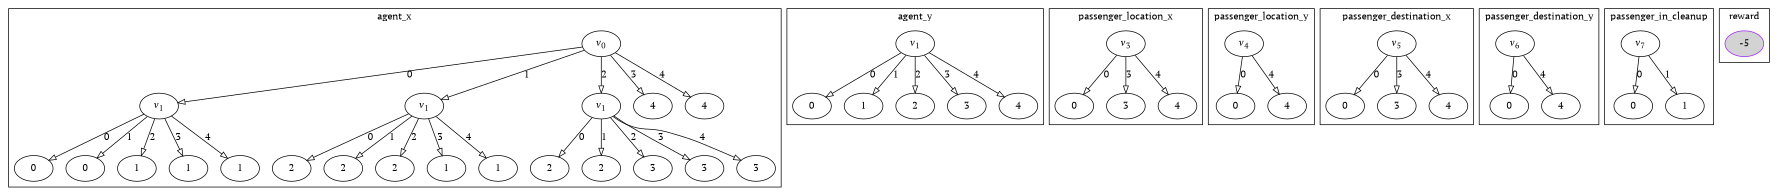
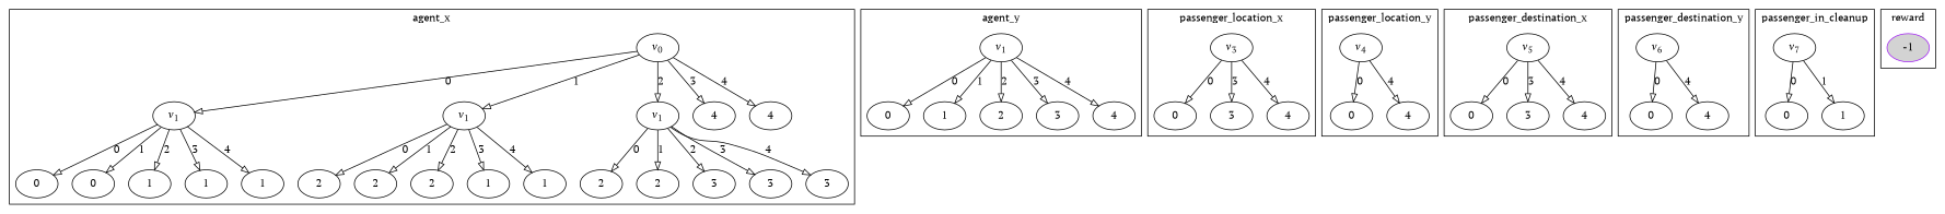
  digraph {
    fontname="PT Serif"
    node [fontname="PT Serif"]
    edge [arrowhead=empty fontname="PT Serif"]
    n1 [label=<<i>v</i><sub>0</sub>>]
    n2 [label=<<i>v</i><sub>1</sub>>]
    n3 [label=<<i>v</i><sub>1</sub>>]
    n4 [label=<<i>v</i><sub>1</sub>>]
    n5 [label=<4>]
    n6 [label=<4>]
    n7 [label=<0>]
    n8 [label=<0>]
    n9 [label=<1>]
    n10 [label=<1>]
    n11 [label=<1>]
    n12 [label=<2>]
    n13 [label=<2>]
    n14 [label=<2>]
    n15 [label=<1>]
    n16 [label=<1>]
    n17 [label=<2>]
    n18 [label=<2>]
    n19 [label=<3>]
    n20 [label=<3>]
    n21 [label=<3>]
    n22 [label=<<i>v</i><sub>1</sub>>]
    n23 [label=<0>]
    n24 [label=<1>]
    n25 [label=<2>]
    n26 [label=<3>]
    n27 [label=<4>]
    n28 [label=<<i>v</i><sub>3</sub>>]
    n29 [label=<0>]
    n30 [label=<3>]
    n31 [label=<4>]
    n32 [label=<<i>v</i><sub>4</sub>>]
    n33 [label=<0>]
    n34 [label=<4>]
    n35 [label=<<i>v</i><sub>5</sub>>]
    n36 [label=<0>]
    n37 [label=<3>]
    n38 [label=<4>]
    n39 [label=<<i>v</i><sub>6</sub>>]
    n40 [label=<0>]
    n41 [label=<4>]
    n42 [label=<<i>v</i><sub>7</sub>>]
    n43 [label=<0>]
    n44 [label=<1>]
-   n45 [label=-5 style=filled fillcolor=lightgrey color=purple shape=ellipse]
+   n45 [label=-1 style=filled fillcolor=lightgrey color=purple shape=ellipse]
    subgraph cluster_1 {
      label=agent_x
      n1
      n2
      n3
      n4
      n5
      n6
      n7
      n8
      n9
      n10
      n11
      n12
      n13
      n14
      n15
      n16
      n17
      n18
      n19
      n20
      n21
    }
    subgraph cluster_2 {
      label=agent_y
      n22
      n23
      n24
      n25
      n26
      n27
    }
    subgraph cluster_3 {
      label=passenger_location_x
      n28
      n29
      n30
      n31
    }
    subgraph cluster_4 {
      label=passenger_location_y
      n32
      n33
      n34
    }
    subgraph cluster_5 {
      label=passenger_destination_x
      n35
      n36
      n37
      n38
    }
    subgraph cluster_6 {
      label=passenger_destination_y
      n39
      n40
      n41
    }
    subgraph cluster_7 {
      label=passenger_in_cleanup
      n42
      n43
      n44
    }
    subgraph cluster_8 {
      label=reward
      n45
    }
    n1 -> n2 [label=<0>]
    n1 -> n3 [label=<1>]
    n1 -> n4 [label=<2>]
    n1 -> n5 [label=<3>]
    n1 -> n6 [label=<4>]
    n2 -> n7 [label=<0>]
    n2 -> n8 [label=<1>]
    n2 -> n9 [label=<2>]
    n2 -> n10 [label=<3>]
    n2 -> n11 [label=<4>]
    n3 -> n12 [label=<0>]
    n3 -> n13 [label=<1>]
    n3 -> n14 [label=<2>]
    n3 -> n15 [label=<3>]
    n3 -> n16 [label=<4>]
    n4 -> n17 [label=<0>]
    n4 -> n18 [label=<1>]
    n4 -> n19 [label=<2>]
    n4 -> n20 [label=<3>]
    n4 -> n21 [label=<4>]
    n22 -> n23 [label=<0>]
    n22 -> n24 [label=<1>]
    n22 -> n25 [label=<2>]
    n22 -> n26 [label=<3>]
    n22 -> n27 [label=<4>]
    n28 -> n29 [label=<0>]
    n28 -> n30 [label=<3>]
    n28 -> n31 [label=<4>]
    n32 -> n33 [label=<0>]
    n32 -> n34 [label=<4>]
    n35 -> n36 [label=<0>]
    n35 -> n37 [label=<3>]
    n35 -> n38 [label=<4>]
    n39 -> n40 [label=<0>]
    n39 -> n41 [label=<4>]
    n42 -> n43 [label=<0>]
    n42 -> n44 [label=<1>]
  }
